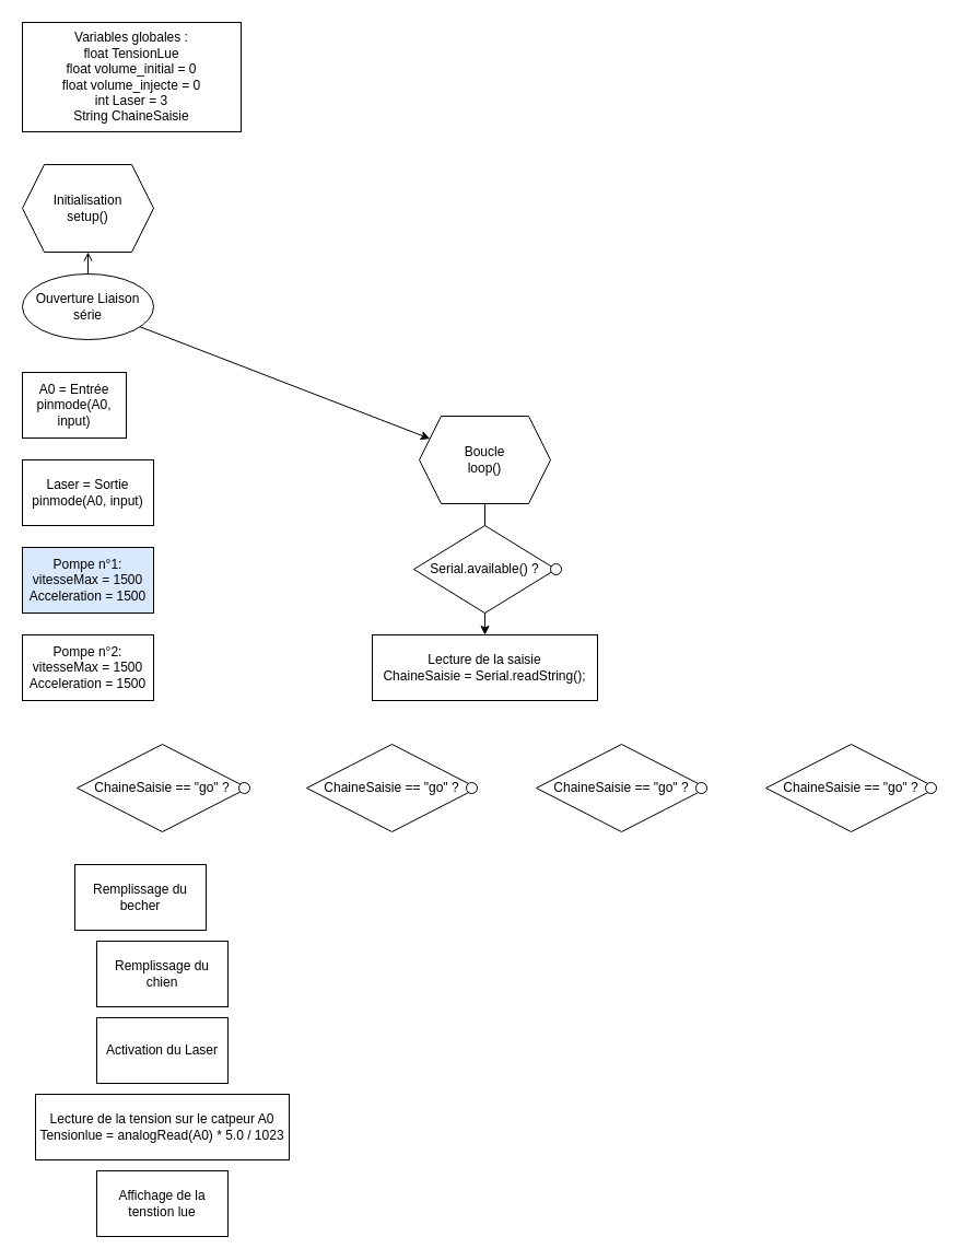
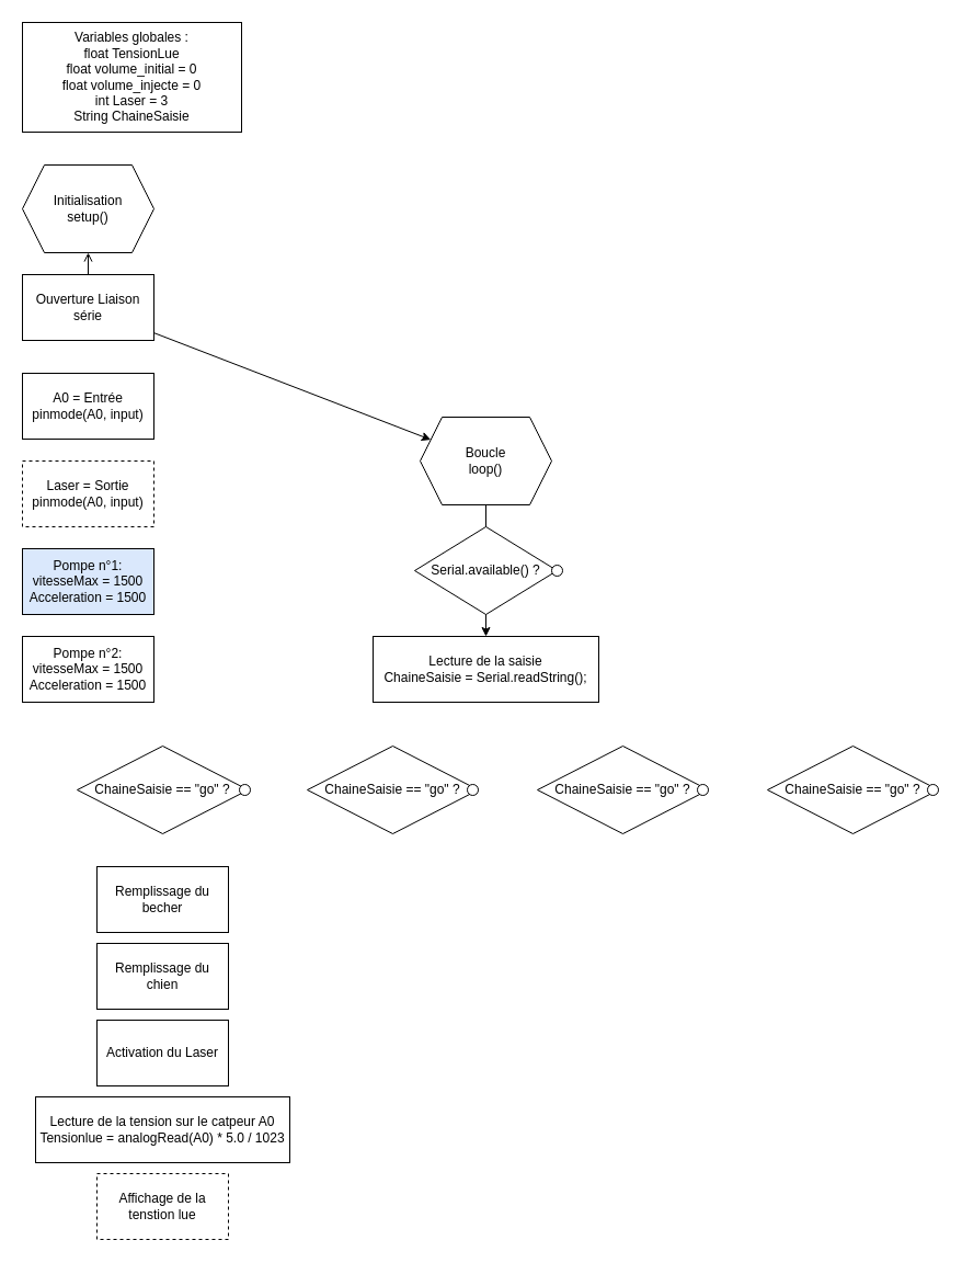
  <mxCell id="0" />
  <mxCell id="1" parent="0" />
  <mxCell id="2" value="Initialisation&lt;br&gt;setup()" style="shape=hexagon;perimeter=hexagonPerimeter2;whiteSpace=wrap;html=1;fixedSize=1;" vertex="1" parent="1"><mxGeometry x="20" y="150" width="120" height="80" as="geometry" /></mxCell>
  <mxCell id="3" value="" style="edgeStyle=none;html=1;" edge="1" parent="1" source="4" target="12"><mxGeometry relative="1" as="geometry" /></mxCell>
- <mxCell id="4" value="Ouverture Liaison série" style="ellipse;whiteSpace=wrap;html=1;" vertex="1" parent="1"><mxGeometry x="20" y="250" width="120" height="60" as="geometry" /></mxCell>
- <mxCell id="5" value="A0 = Entrée&lt;br&gt;pinmode(A0, input)" style="rounded=0;whiteSpace=wrap;html=1;" vertex="1" parent="1"><mxGeometry x="20" y="340" width="95" height="60" as="geometry" /></mxCell>
- <mxCell id="6" value="Laser = Sortie&lt;br&gt;pinmode(A0, input)" style="rounded=0;whiteSpace=wrap;html=1;" vertex="1" parent="1"><mxGeometry x="20" y="420" width="120" height="60" as="geometry" /></mxCell>
+ <mxCell id="4" value="Ouverture Liaison série" style="rounded=0;whiteSpace=wrap;html=1;" vertex="1" parent="1"><mxGeometry x="20" y="250" width="120" height="60" as="geometry" /></mxCell>
+ <mxCell id="5" value="A0 = Entrée&lt;br&gt;pinmode(A0, input)" style="rounded=0;whiteSpace=wrap;html=1;" vertex="1" parent="1"><mxGeometry x="20" y="340" width="120" height="60" as="geometry" /></mxCell>
+ <mxCell id="6" value="Laser = Sortie&lt;br&gt;pinmode(A0, input)" style="rounded=0;whiteSpace=wrap;html=1;dashed=1;" vertex="1" parent="1"><mxGeometry x="20" y="420" width="120" height="60" as="geometry" /></mxCell>
  <mxCell id="7" value="" style="endArrow=open;html=1;entryX=0.5;entryY=1;entryDx=0;entryDy=0;exitX=0.5;exitY=0;exitDx=0;exitDy=0;" edge="1" parent="1" source="4" target="2"><mxGeometry width="50" height="50" relative="1" as="geometry"><mxPoint x="180" y="390" as="sourcePoint" /><mxPoint x="230" y="340" as="targetPoint" /></mxGeometry></mxCell>
  <mxCell id="8" value="Pompe n°1:&lt;br&gt;vitesseMax = 1500&lt;br&gt;Acceleration = 1500" style="rounded=0;whiteSpace=wrap;html=1;fillColor=#dae8fc;" vertex="1" parent="1"><mxGeometry x="20" y="500" width="120" height="60" as="geometry" /></mxCell>
  <mxCell id="9" value="Pompe n°2:&lt;br&gt;vitesseMax = 1500&lt;br&gt;Acceleration = 1500" style="rounded=0;whiteSpace=wrap;html=1;" vertex="1" parent="1"><mxGeometry x="20" y="580" width="120" height="60" as="geometry" /></mxCell>
  <mxCell id="10" value="Variables globales :&lt;br&gt;float TensionLue&lt;br&gt;float volume_initial = 0&lt;br&gt;float volume_injecte = 0&lt;br&gt;int Laser = 3&lt;br&gt;String ChaineSaisie" style="rounded=0;whiteSpace=wrap;html=1;" vertex="1" parent="1"><mxGeometry x="20" y="20" width="200" height="100" as="geometry" /></mxCell>
  <mxCell id="11" style="edgeStyle=none;html=1;exitX=0.5;exitY=1;exitDx=0;exitDy=0;entryX=0.5;entryY=0;entryDx=0;entryDy=0;fontFamily=Helvetica;" edge="1" parent="1" source="12" target="15"><mxGeometry relative="1" as="geometry" /></mxCell>
  <mxCell id="12" value="Boucle&lt;br&gt;loop()" style="shape=hexagon;perimeter=hexagonPerimeter2;whiteSpace=wrap;html=1;fixedSize=1;" vertex="1" parent="1"><mxGeometry x="383" y="380" width="120" height="80" as="geometry" /></mxCell>
  <mxCell id="13" value="Serial.available() ?" style="rhombus;whiteSpace=wrap;html=1;fontFamily=Helvetica;" vertex="1" parent="1"><mxGeometry x="378" y="480" width="130" height="80" as="geometry" /></mxCell>
  <mxCell id="14" value="" style="ellipse;whiteSpace=wrap;html=1;aspect=fixed;fontFamily=Helvetica;" vertex="1" parent="1"><mxGeometry x="503" y="515" width="10" height="10" as="geometry" /></mxCell>
  <mxCell id="15" value="Lecture de la saisie&lt;br&gt;ChaineSaisie = Serial.readString();" style="rounded=0;whiteSpace=wrap;html=1;fontFamily=Helvetica;" vertex="1" parent="1"><mxGeometry x="340" y="580" width="206" height="60" as="geometry" /></mxCell>
  <mxCell id="16" value="ChaineSaisie == &quot;go&quot; ?" style="rhombus;whiteSpace=wrap;html=1;fontFamily=Helvetica;" vertex="1" parent="1"><mxGeometry x="70" y="680" width="156" height="80" as="geometry" /></mxCell>
  <mxCell id="17" value="" style="ellipse;whiteSpace=wrap;html=1;aspect=fixed;fontFamily=Helvetica;" vertex="1" parent="1"><mxGeometry x="218" y="715" width="10" height="10" as="geometry" /></mxCell>
  <mxCell id="18" value="ChaineSaisie == &quot;go&quot; ?" style="rhombus;whiteSpace=wrap;html=1;fontFamily=Helvetica;" vertex="1" parent="1"><mxGeometry x="700" y="680" width="156" height="80" as="geometry" /></mxCell>
  <mxCell id="19" value="" style="ellipse;whiteSpace=wrap;html=1;aspect=fixed;fontFamily=Helvetica;" vertex="1" parent="1"><mxGeometry x="846" y="715" width="10" height="10" as="geometry" /></mxCell>
  <mxCell id="20" value="ChaineSaisie == &quot;go&quot; ?" style="rhombus;whiteSpace=wrap;html=1;fontFamily=Helvetica;" vertex="1" parent="1"><mxGeometry x="490" y="680" width="156" height="80" as="geometry" /></mxCell>
  <mxCell id="21" value="" style="ellipse;whiteSpace=wrap;html=1;aspect=fixed;fontFamily=Helvetica;" vertex="1" parent="1"><mxGeometry x="636" y="715" width="10" height="10" as="geometry" /></mxCell>
  <mxCell id="22" value="ChaineSaisie == &quot;go&quot; ?" style="rhombus;whiteSpace=wrap;html=1;fontFamily=Helvetica;" vertex="1" parent="1"><mxGeometry x="280" y="680" width="156" height="80" as="geometry" /></mxCell>
  <mxCell id="23" value="" style="ellipse;whiteSpace=wrap;html=1;aspect=fixed;fontFamily=Helvetica;" vertex="1" parent="1"><mxGeometry x="426" y="715" width="10" height="10" as="geometry" /></mxCell>
- <mxCell id="24" value="Remplissage du becher" style="rounded=0;whiteSpace=wrap;html=1;fontFamily=Helvetica;" vertex="1" parent="1"><mxGeometry x="68" y="790" width="120" height="60" as="geometry" /></mxCell>
+ <mxCell id="24" value="Remplissage du becher" style="rounded=0;whiteSpace=wrap;html=1;fontFamily=Helvetica;" vertex="1" parent="1"><mxGeometry x="88" y="790" width="120" height="60" as="geometry" /></mxCell>
  <mxCell id="25" value="Remplissage du chien" style="rounded=0;whiteSpace=wrap;html=1;fontFamily=Helvetica;" vertex="1" parent="1"><mxGeometry x="88" y="860" width="120" height="60" as="geometry" /></mxCell>
  <mxCell id="26" value="Activation du Laser" style="rounded=0;whiteSpace=wrap;html=1;fontFamily=Helvetica;" vertex="1" parent="1"><mxGeometry x="88" y="930" width="120" height="60" as="geometry" /></mxCell>
  <mxCell id="27" value="Lecture de la tension sur le catpeur A0&lt;br&gt;Tensionlue = analogRead(A0) * 5.0 / 1023" style="rounded=0;whiteSpace=wrap;html=1;fontFamily=Helvetica;" vertex="1" parent="1"><mxGeometry x="32" y="1000" width="232" height="60" as="geometry" /></mxCell>
- <mxCell id="28" value="Affichage de la tenstion lue" style="rounded=0;whiteSpace=wrap;html=1;fontFamily=Helvetica;" vertex="1" parent="1"><mxGeometry x="88" y="1070" width="120" height="60" as="geometry" /></mxCell>
+ <mxCell id="28" value="Affichage de la tenstion lue" style="rounded=0;whiteSpace=wrap;html=1;fontFamily=Helvetica;dashed=1;" vertex="1" parent="1"><mxGeometry x="88" y="1070" width="120" height="60" as="geometry" /></mxCell>
